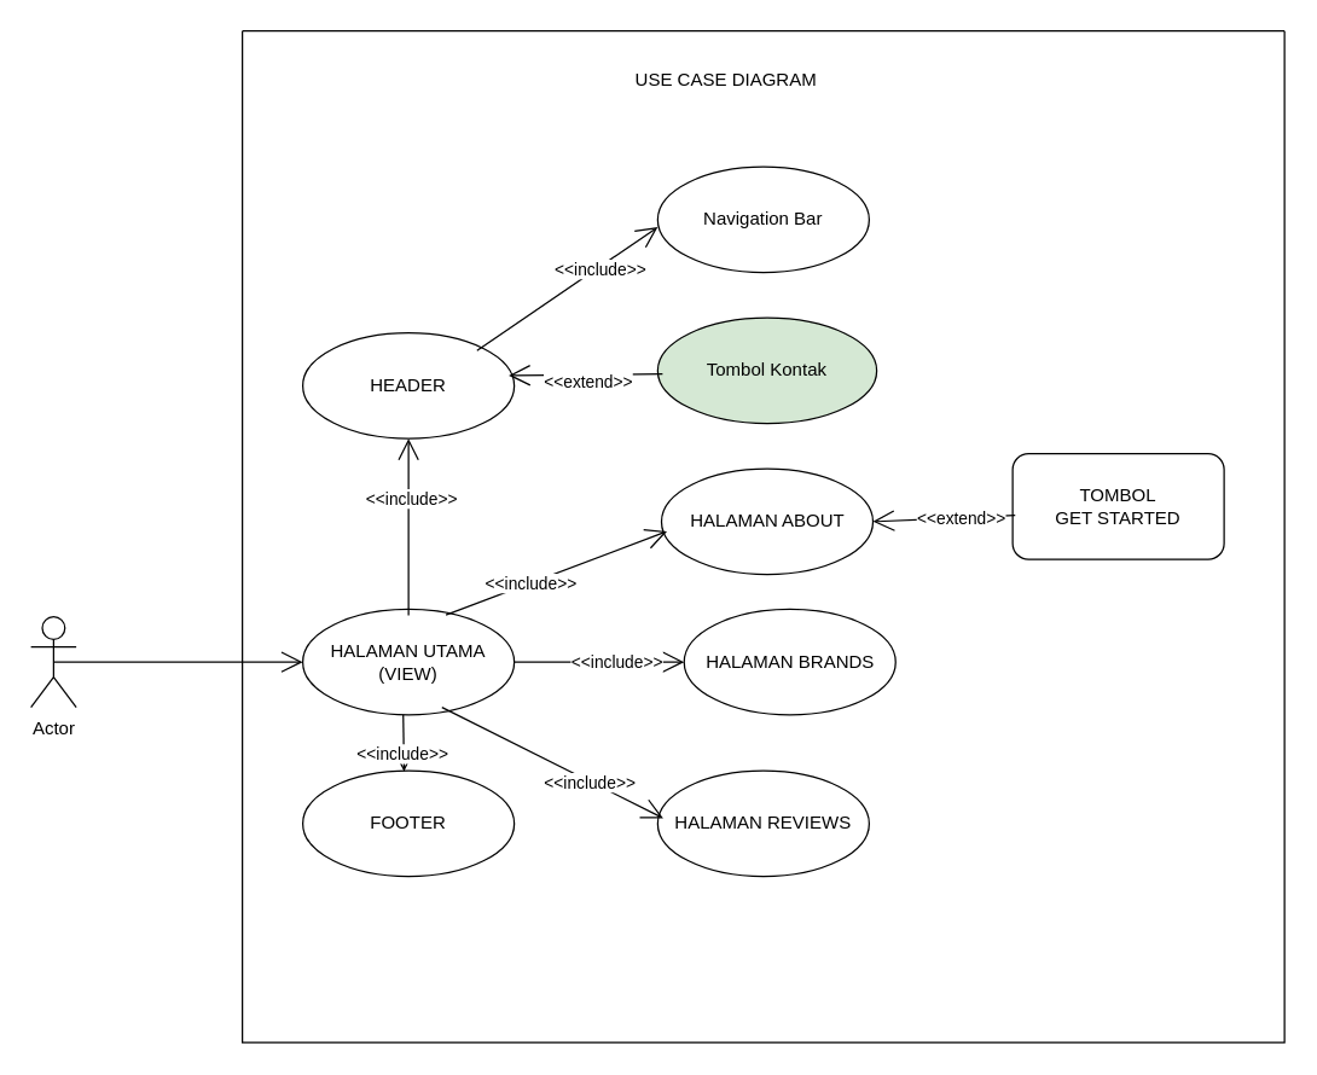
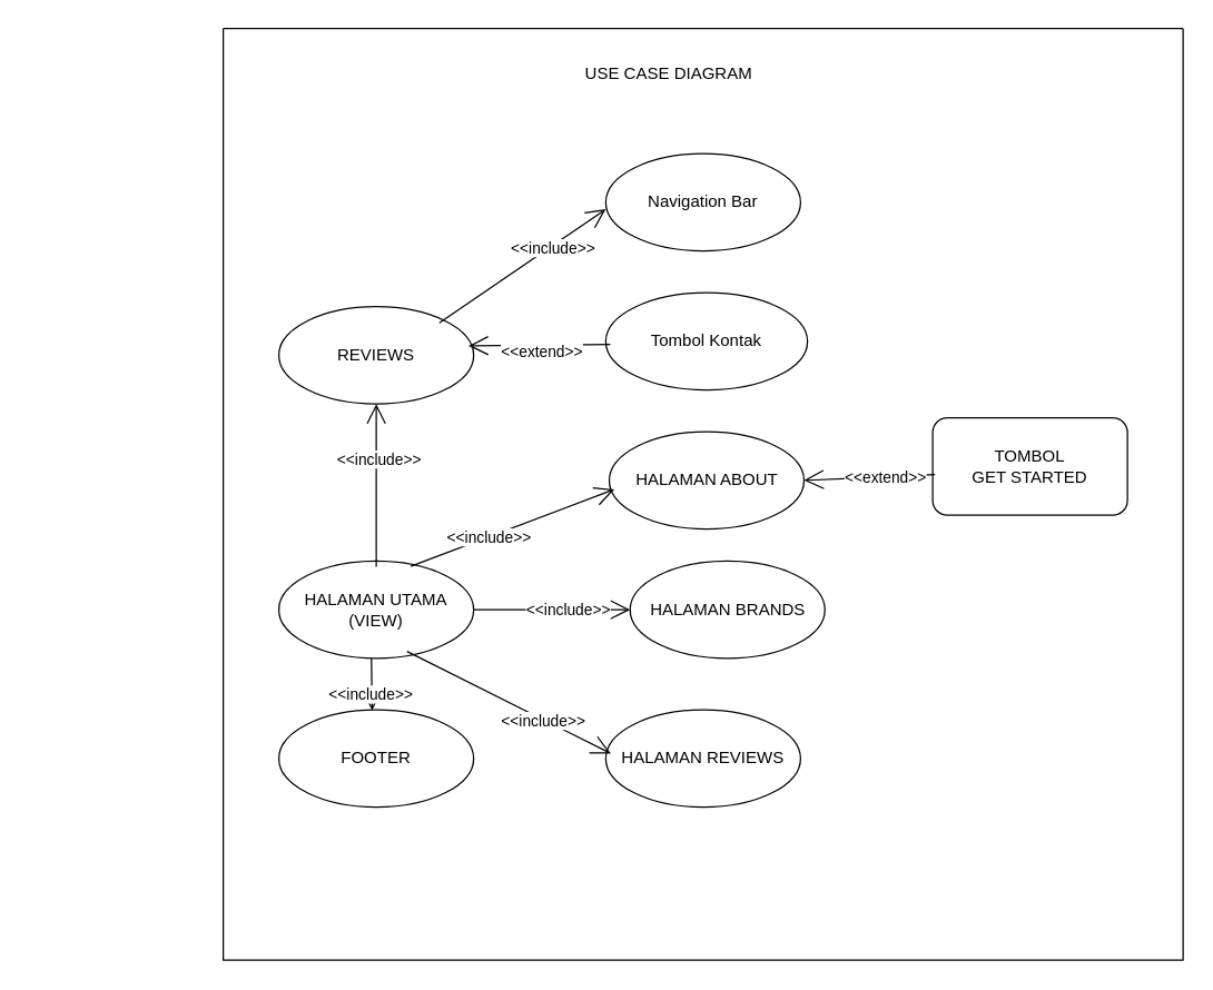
  <mxCell id="0" />
  <mxCell id="1" parent="0" />
- <mxCell id="2" value="Actor" style="shape=umlActor;verticalLabelPosition=bottom;verticalAlign=top;html=1;" parent="1" vertex="1"><mxGeometry x="20" y="408" width="30" height="60" as="geometry" /></mxCell>
  <mxCell id="3" value="" style="swimlane;startSize=0;" parent="1" vertex="1"><mxGeometry x="160" y="20" width="690" height="670" as="geometry" /></mxCell>
  <mxCell id="4" value="HALAMAN BRANDS" style="ellipse;whiteSpace=wrap;html=1;" parent="3" vertex="1"><mxGeometry x="292.5" y="383" width="140" height="70" as="geometry" /></mxCell>
  <mxCell id="5" value="HALAMAN REVIEWS" style="ellipse;whiteSpace=wrap;html=1;" parent="3" vertex="1"><mxGeometry x="275" y="490" width="140" height="70" as="geometry" /></mxCell>
  <mxCell id="6" value="HALAMAN ABOUT" style="ellipse;whiteSpace=wrap;html=1;" parent="3" vertex="1"><mxGeometry x="277.5" y="290" width="140" height="70" as="geometry" /></mxCell>
  <mxCell id="7" value="USE CASE DIAGRAM" style="text;html=1;align=center;verticalAlign=middle;resizable=0;points=[];autosize=1;strokeColor=none;fillColor=none;" parent="3" vertex="1"><mxGeometry x="200" y="18" width="240" height="30" as="geometry" /></mxCell>
  <mxCell id="8" value="&lt;div&gt;HALAMAN UTAMA&lt;/div&gt;&lt;div&gt;(VIEW)&lt;br&gt;&lt;/div&gt;" style="ellipse;whiteSpace=wrap;html=1;" vertex="1" parent="3"><mxGeometry x="40" y="383" width="140" height="70" as="geometry" /></mxCell>
  <mxCell id="9" value="" style="endArrow=open;endFill=1;endSize=12;html=1;rounded=0;exitX=0.677;exitY=0.054;exitDx=0;exitDy=0;exitPerimeter=0;entryX=0.026;entryY=0.592;entryDx=0;entryDy=0;entryPerimeter=0;" edge="1" parent="3" source="8" target="6"><mxGeometry width="160" relative="1" as="geometry"><mxPoint x="125" y="330" as="sourcePoint" /><mxPoint x="220" y="330" as="targetPoint" /></mxGeometry></mxCell>
  <mxCell id="10" value="&amp;lt;&amp;lt;include&amp;gt;&amp;gt;" style="edgeLabel;html=1;align=center;verticalAlign=middle;resizable=0;points=[];" vertex="1" connectable="0" parent="9"><mxGeometry x="-0.233" relative="1" as="geometry"><mxPoint as="offset" /></mxGeometry></mxCell>
  <mxCell id="11" value="" style="endArrow=open;endFill=1;endSize=12;html=1;rounded=0;" edge="1" parent="3" source="8" target="4"><mxGeometry width="160" relative="1" as="geometry"><mxPoint x="321" y="471" as="sourcePoint" /><mxPoint x="444" y="365" as="targetPoint" /></mxGeometry></mxCell>
  <mxCell id="12" value="&amp;lt;&amp;lt;include&amp;gt;&amp;gt;" style="edgeLabel;html=1;align=center;verticalAlign=middle;resizable=0;points=[];" vertex="1" connectable="0" parent="11"><mxGeometry x="0.192" y="1" relative="1" as="geometry"><mxPoint as="offset" /></mxGeometry></mxCell>
  <mxCell id="13" value="" style="endArrow=open;endFill=1;endSize=12;html=1;rounded=0;exitX=0.658;exitY=0.929;exitDx=0;exitDy=0;exitPerimeter=0;entryX=0.026;entryY=0.449;entryDx=0;entryDy=0;entryPerimeter=0;" edge="1" parent="3" source="8" target="5"><mxGeometry width="160" relative="1" as="geometry"><mxPoint x="190" y="470" as="sourcePoint" /><mxPoint x="254" y="470" as="targetPoint" /></mxGeometry></mxCell>
  <mxCell id="14" value="&amp;lt;&amp;lt;include&amp;gt;&amp;gt;" style="edgeLabel;html=1;align=center;verticalAlign=middle;resizable=0;points=[];" vertex="1" connectable="0" parent="13"><mxGeometry x="0.336" y="-1" relative="1" as="geometry"><mxPoint as="offset" /></mxGeometry></mxCell>
  <mxCell id="15" value="&lt;div&gt;TOMBOL&lt;/div&gt;&lt;div&gt;GET STARTED&lt;br&gt;&lt;/div&gt;" style="whiteSpace=wrap;html=1;rounded=1;" vertex="1" parent="3"><mxGeometry x="510" y="280" width="140" height="70" as="geometry" /></mxCell>
  <mxCell id="16" value="" style="endArrow=open;endFill=1;endSize=12;html=1;rounded=0;entryX=1;entryY=0.5;entryDx=0;entryDy=0;exitX=0.012;exitY=0.584;exitDx=0;exitDy=0;exitPerimeter=0;" edge="1" parent="3" source="15" target="6"><mxGeometry width="160" relative="1" as="geometry"><mxPoint x="430.005" y="341.669" as="sourcePoint" /><mxPoint x="537.29" y="340.0" as="targetPoint" /></mxGeometry></mxCell>
  <mxCell id="17" value="&amp;lt;&amp;lt;extend&amp;gt;&amp;gt;" style="edgeLabel;html=1;align=center;verticalAlign=middle;resizable=0;points=[];" vertex="1" connectable="0" parent="16"><mxGeometry x="-0.233" relative="1" as="geometry"><mxPoint as="offset" /></mxGeometry></mxCell>
- <mxCell id="18" value="HEADER" style="ellipse;whiteSpace=wrap;html=1;" vertex="1" parent="3"><mxGeometry x="40" y="200" width="140" height="70" as="geometry" /></mxCell>
+ <mxCell id="18" value="REVIEWS" style="ellipse;whiteSpace=wrap;html=1;" vertex="1" parent="3"><mxGeometry x="40" y="200" width="140" height="70" as="geometry" /></mxCell>
  <mxCell id="19" value="FOOTER" style="ellipse;whiteSpace=wrap;html=1;" vertex="1" parent="3"><mxGeometry x="40" y="490" width="140" height="70" as="geometry" /></mxCell>
  <mxCell id="20" value="" style="endArrow=open;endFill=1;endSize=12;html=1;rounded=0;entryX=0.5;entryY=1;entryDx=0;entryDy=0;" edge="1" parent="3" target="18"><mxGeometry width="160" relative="1" as="geometry"><mxPoint x="110" y="387" as="sourcePoint" /><mxPoint x="362" y="633" as="targetPoint" /></mxGeometry></mxCell>
  <mxCell id="21" value="&amp;lt;&amp;lt;include&amp;gt;&amp;gt;" style="edgeLabel;html=1;align=center;verticalAlign=middle;resizable=0;points=[];" vertex="1" connectable="0" parent="20"><mxGeometry x="0.336" y="-1" relative="1" as="geometry"><mxPoint as="offset" /></mxGeometry></mxCell>
  <mxCell id="22" value="" style="endArrow=open;endFill=1;endSize=12;html=1;rounded=0;entryX=0.479;entryY=0.007;entryDx=0;entryDy=0;exitX=0.475;exitY=1;exitDx=0;exitDy=0;exitPerimeter=0;entryPerimeter=0;" edge="1" parent="3" source="8" target="19"><mxGeometry width="160" relative="1" as="geometry"><mxPoint x="470" y="527" as="sourcePoint" /><mxPoint x="480" y="420" as="targetPoint" /></mxGeometry></mxCell>
  <mxCell id="23" value="&amp;lt;&amp;lt;include&amp;gt;&amp;gt;" style="edgeLabel;html=1;align=center;verticalAlign=middle;resizable=0;points=[];" vertex="1" connectable="0" parent="22"><mxGeometry x="0.336" y="-1" relative="1" as="geometry"><mxPoint as="offset" /></mxGeometry></mxCell>
  <mxCell id="24" value="" style="endArrow=open;endFill=1;endSize=12;html=1;rounded=0;exitX=0.824;exitY=0.167;exitDx=0;exitDy=0;exitPerimeter=0;entryX=0;entryY=0.571;entryDx=0;entryDy=0;entryPerimeter=0;" edge="1" parent="3" source="18" target="26"><mxGeometry width="160" relative="1" as="geometry"><mxPoint x="470" y="327" as="sourcePoint" /><mxPoint x="290" y="250" as="targetPoint" /></mxGeometry></mxCell>
  <mxCell id="25" value="&amp;lt;&amp;lt;include&amp;gt;&amp;gt;" style="edgeLabel;html=1;align=center;verticalAlign=middle;resizable=0;points=[];" vertex="1" connectable="0" parent="24"><mxGeometry x="0.336" y="-1" relative="1" as="geometry"><mxPoint as="offset" /></mxGeometry></mxCell>
  <mxCell id="26" value="Navigation Bar" style="ellipse;whiteSpace=wrap;html=1;" vertex="1" parent="3"><mxGeometry x="275" y="90" width="140" height="70" as="geometry" /></mxCell>
- <mxCell id="27" value="Tombol Kontak" style="ellipse;whiteSpace=wrap;html=1;fillColor=#d5e8d4;" vertex="1" parent="3"><mxGeometry x="275" y="190" width="145" height="70" as="geometry" /></mxCell>
+ <mxCell id="27" value="Tombol Kontak" style="ellipse;whiteSpace=wrap;html=1;" vertex="1" parent="3"><mxGeometry x="275" y="190" width="145" height="70" as="geometry" /></mxCell>
  <mxCell id="28" value="" style="endArrow=open;endFill=1;endSize=12;html=1;rounded=0;exitX=0.022;exitY=0.532;exitDx=0;exitDy=0;exitPerimeter=0;entryX=0.974;entryY=0.403;entryDx=0;entryDy=0;entryPerimeter=0;" edge="1" parent="3" source="27" target="18"><mxGeometry width="160" relative="1" as="geometry"><mxPoint x="190" y="250" as="sourcePoint" /><mxPoint x="254" y="130" as="targetPoint" /></mxGeometry></mxCell>
  <mxCell id="29" value="&amp;lt;&amp;lt;extend&amp;gt;&amp;gt;" style="edgeLabel;html=1;align=center;verticalAlign=middle;resizable=0;points=[];" vertex="1" connectable="0" parent="28"><mxGeometry x="0.336" y="-1" relative="1" as="geometry"><mxPoint x="18" y="6" as="offset" /></mxGeometry></mxCell>
- <mxCell id="30" value="" style="endArrow=open;endFill=1;endSize=12;html=1;rounded=0;exitX=0.5;exitY=0.5;exitDx=0;exitDy=0;exitPerimeter=0;entryX=0;entryY=0.5;entryDx=0;entryDy=0;" edge="1" parent="1" source="2" target="8"><mxGeometry width="160" relative="1" as="geometry"><mxPoint x="55" y="340" as="sourcePoint" /><mxPoint x="364" y="223" as="targetPoint" /></mxGeometry></mxCell>
